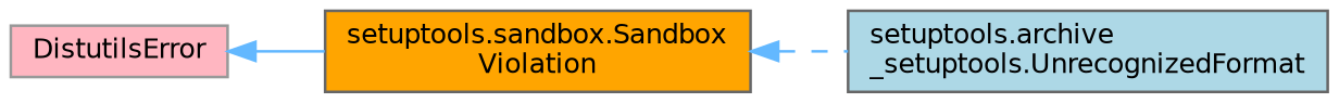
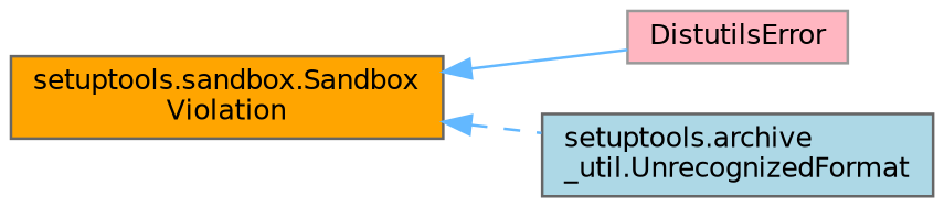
  digraph {
    rankdir=LR
    node [color=grey40 fontname=Helvetica fontsize=10 shape=box style=filled]
    edge [color=steelblue1 dir=back fontname=Helvetica fontsize=10 labelfontname=Helvetica labelfontsize=10]
    n1 [color=grey60 fillcolor=lightpink height=0.2 label=DistutilsError width=0.4]
    n2 [fillcolor=orange height=0.2 label="setuptools.sandbox.Sandbox\lViolation" width=0.4]
-   n3 [fillcolor=lightblue height=0.2 label="setuptools.archive\l_setuptools.UnrecognizedFormat" width=0.4]
-   n1 -> n2 [style=solid]
+   n3 [fillcolor=lightblue height=0.2 label="setuptools.archive\l_util.UnrecognizedFormat" width=0.4]
+   n2 -> n1 [style=solid]
    n2 -> n3 [style=dashed]
  }
